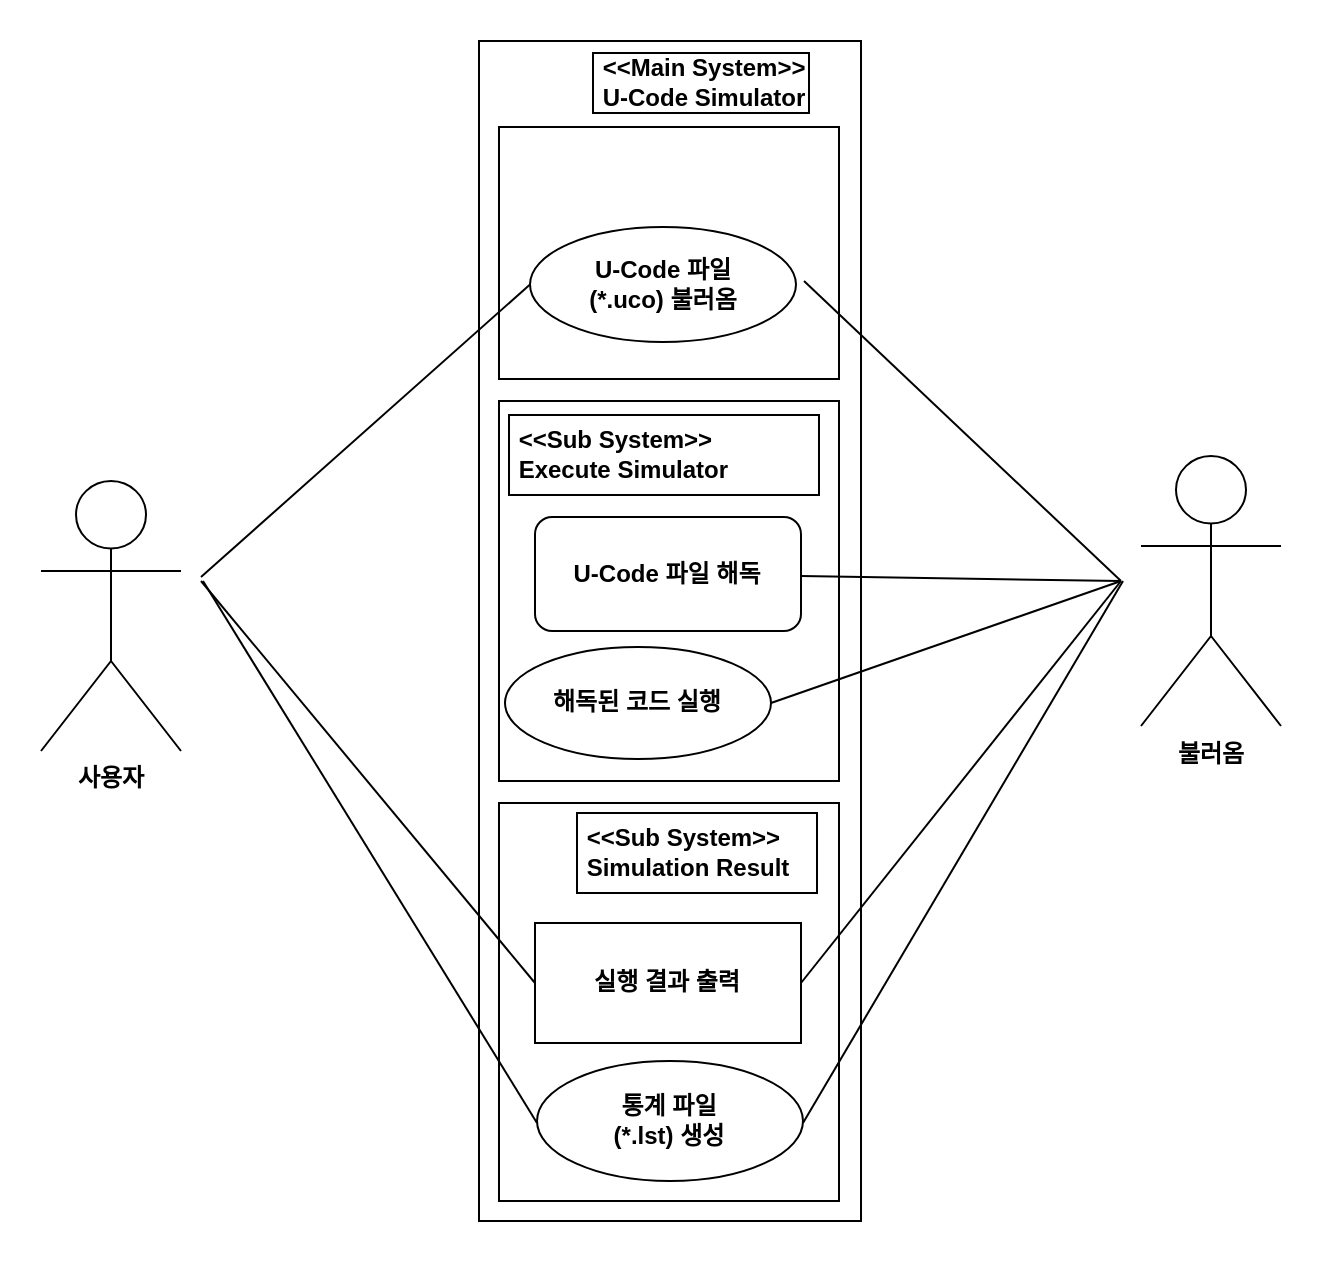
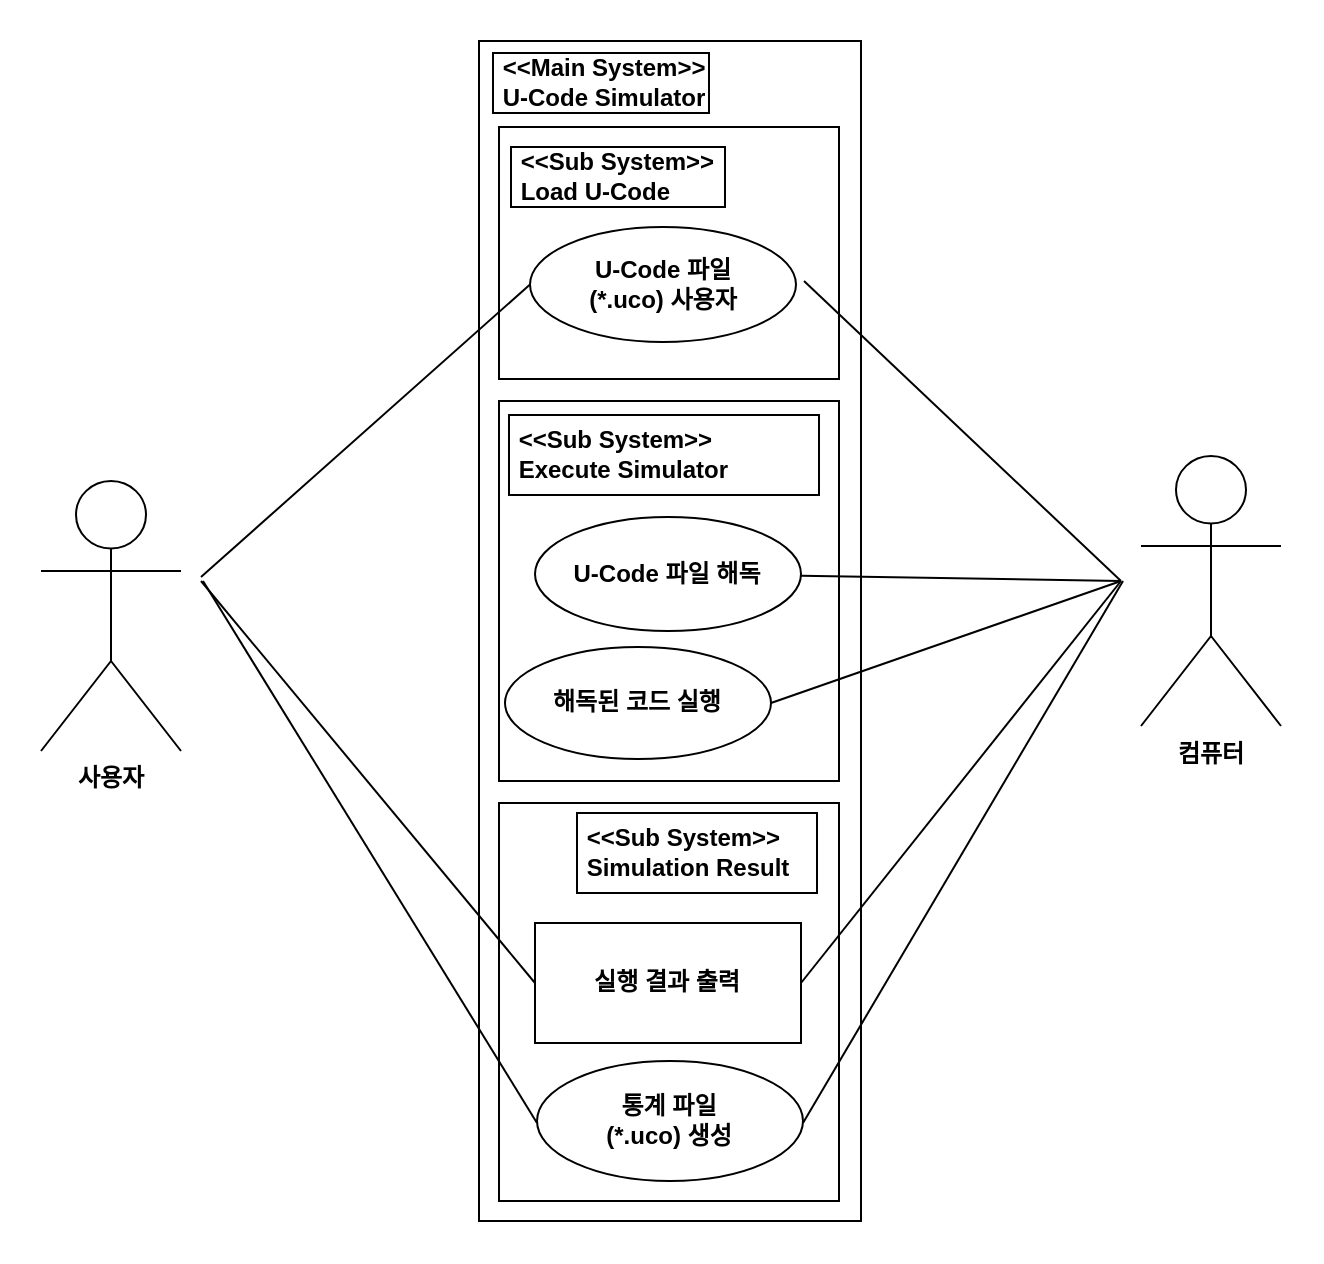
  <mxCell id="0" />
  <mxCell id="1" parent="0" />
  <mxCell id="2" value="" style="rounded=0;whiteSpace=wrap;html=1;fillColor=none;" parent="1" vertex="1"><mxGeometry x="239" y="20" width="191" height="590" as="geometry" /></mxCell>
  <mxCell id="3" value="" style="rounded=0;whiteSpace=wrap;html=1;fillColor=none;" parent="1" vertex="1"><mxGeometry x="249" y="63" width="170" height="126" as="geometry" /></mxCell>
  <mxCell id="4" value="" style="rounded=0;whiteSpace=wrap;html=1;fillColor=none;" parent="1" vertex="1"><mxGeometry x="249" y="200" width="170" height="190" as="geometry" /></mxCell>
  <mxCell id="5" value="&lt;b&gt;사용자&lt;/b&gt;" style="shape=umlActor;verticalLabelPosition=bottom;verticalAlign=top;html=1;outlineConnect=0;rounded=0;fillColor=none;" parent="1" vertex="1"><mxGeometry x="20" y="240" width="70" height="135" as="geometry" /></mxCell>
- <mxCell id="6" value="&lt;b&gt;불러옴&lt;/b&gt;" style="shape=umlActor;verticalLabelPosition=bottom;verticalAlign=top;html=1;outlineConnect=0;rounded=0;fillColor=none;" parent="1" vertex="1"><mxGeometry x="570" y="227.5" width="70" height="135" as="geometry" /></mxCell>
- <mxCell id="7" value="U-Code 파일&lt;br&gt;(*.uco) 불러옴" style="ellipse;whiteSpace=wrap;html=1;strokeWidth=1;fontStyle=1;fontSize=12;rounded=0;fillColor=none;" parent="1" vertex="1"><mxGeometry x="264.5" y="113" width="133" height="57.5" as="geometry" /></mxCell>
- <mxCell id="8" value="&lt;div style=&quot;&quot;&gt;&lt;span style=&quot;background-color: initial;&quot;&gt;&lt;b&gt;&amp;nbsp;&amp;lt;&amp;lt;Main System&amp;gt;&amp;gt;&lt;/b&gt;&lt;/span&gt;&lt;/div&gt;&lt;div style=&quot;&quot;&gt;&lt;b&gt;&amp;nbsp;U-Code Simulator&lt;/b&gt;&lt;/div&gt;" style="rounded=0;whiteSpace=wrap;html=1;align=left;fillColor=none;" parent="1" vertex="1"><mxGeometry x="296" y="26" width="108" height="30" as="geometry" /></mxCell>
+ <mxCell id="6" value="&lt;b&gt;컴퓨터&lt;/b&gt;" style="shape=umlActor;verticalLabelPosition=bottom;verticalAlign=top;html=1;outlineConnect=0;rounded=0;fillColor=none;" parent="1" vertex="1"><mxGeometry x="570" y="227.5" width="70" height="135" as="geometry" /></mxCell>
+ <mxCell id="7" value="U-Code 파일&lt;br&gt;(*.uco) 사용자" style="ellipse;whiteSpace=wrap;html=1;strokeWidth=1;fontStyle=1;fontSize=12;rounded=0;fillColor=none;" parent="1" vertex="1"><mxGeometry x="264.5" y="113" width="133" height="57.5" as="geometry" /></mxCell>
+ <mxCell id="8" value="&lt;div style=&quot;&quot;&gt;&lt;span style=&quot;background-color: initial;&quot;&gt;&lt;b&gt;&amp;nbsp;&amp;lt;&amp;lt;Main System&amp;gt;&amp;gt;&lt;/b&gt;&lt;/span&gt;&lt;/div&gt;&lt;div style=&quot;&quot;&gt;&lt;b&gt;&amp;nbsp;U-Code Simulator&lt;/b&gt;&lt;/div&gt;" style="rounded=0;whiteSpace=wrap;html=1;align=left;fillColor=none;" parent="1" vertex="1"><mxGeometry x="246" y="26" width="108" height="30" as="geometry" /></mxCell>
  <mxCell id="9" value="&lt;b&gt;&amp;nbsp;&amp;lt;&amp;lt;Sub System&amp;gt;&amp;gt;&amp;nbsp;&lt;br&gt;&amp;nbsp;Execute Simulator&lt;/b&gt;" style="rounded=0;whiteSpace=wrap;html=1;align=left;fillColor=none;" parent="1" vertex="1"><mxGeometry x="254" y="207" width="155" height="40" as="geometry" /></mxCell>
  <mxCell id="10" value="" style="endArrow=none;html=1;rounded=0;entryX=0;entryY=0.5;entryDx=0;entryDy=0;fillColor=none;" parent="1" target="7" edge="1"><mxGeometry width="50" height="50" relative="1" as="geometry"><mxPoint x="100" y="288" as="sourcePoint" /><mxPoint x="360" y="240" as="targetPoint" /></mxGeometry></mxCell>
+ <mxCell id="11" value="&lt;div style=&quot;&quot;&gt;&lt;span style=&quot;background-color: initial;&quot;&gt;&lt;b&gt;&amp;nbsp;&amp;lt;&amp;lt;Sub System&amp;gt;&amp;gt;&lt;/b&gt;&lt;/span&gt;&lt;/div&gt;&lt;div style=&quot;&quot;&gt;&lt;b&gt;&amp;nbsp;Load U-Code&lt;/b&gt;&lt;br&gt;&lt;/div&gt;" style="rounded=0;whiteSpace=wrap;html=1;align=left;fillColor=none;" parent="1" vertex="1"><mxGeometry x="255" y="73" width="107" height="30" as="geometry" /></mxCell>
  <mxCell id="12" value="" style="rounded=0;whiteSpace=wrap;html=1;fillColor=none;" parent="1" vertex="1"><mxGeometry x="249" y="401" width="170" height="199" as="geometry" /></mxCell>
  <mxCell id="13" value="&lt;b&gt;&amp;nbsp;&amp;lt;&amp;lt;Sub System&amp;gt;&amp;gt;&lt;br&gt;&amp;nbsp;Simulation Result&lt;br&gt;&lt;/b&gt;" style="rounded=0;whiteSpace=wrap;html=1;align=left;fillColor=none;" parent="1" vertex="1"><mxGeometry x="288" y="406" width="120" height="40" as="geometry" /></mxCell>
- <mxCell id="14" value="U-Code 파일 해독" style="whiteSpace=wrap;html=1;strokeWidth=1;fontStyle=1;fontSize=12;fillColor=none;rounded=1;" parent="1" vertex="1"><mxGeometry x="267" y="258" width="133" height="57" as="geometry" /></mxCell>
+ <mxCell id="14" value="U-Code 파일 해독" style="ellipse;whiteSpace=wrap;html=1;strokeWidth=1;fontStyle=1;fontSize=12;rounded=0;fillColor=none;" parent="1" vertex="1"><mxGeometry x="267" y="258" width="133" height="57" as="geometry" /></mxCell>
  <mxCell id="15" value="해독된 코드 실행" style="ellipse;whiteSpace=wrap;html=1;strokeWidth=1;fontStyle=1;fontSize=12;rounded=0;fillColor=none;" parent="1" vertex="1"><mxGeometry x="252" y="323" width="133" height="56" as="geometry" /></mxCell>
  <mxCell id="16" value="실행 결과 출력" style="whiteSpace=wrap;html=1;strokeWidth=1;fontStyle=1;fontSize=12;fillColor=none;rounded=0;" parent="1" vertex="1"><mxGeometry x="267" y="461" width="133" height="60" as="geometry" /></mxCell>
  <mxCell id="17" value="" style="endArrow=none;html=1;rounded=0;fontSize=12;entryX=0;entryY=0.5;entryDx=0;entryDy=0;fillColor=none;" parent="1" target="16" edge="1"><mxGeometry width="50" height="50" relative="1" as="geometry"><mxPoint x="100" y="290" as="sourcePoint" /><mxPoint x="170" y="300" as="targetPoint" /></mxGeometry></mxCell>
  <mxCell id="18" value="" style="endArrow=none;html=1;rounded=0;fontSize=12;fillColor=none;" parent="1" edge="1"><mxGeometry width="50" height="50" relative="1" as="geometry"><mxPoint x="401.5" y="140" as="sourcePoint" /><mxPoint x="560" y="290" as="targetPoint" /></mxGeometry></mxCell>
  <mxCell id="19" value="" style="endArrow=none;html=1;rounded=0;fontSize=12;fillColor=none;" parent="1" source="14" edge="1"><mxGeometry width="50" height="50" relative="1" as="geometry"><mxPoint x="290" y="360" as="sourcePoint" /><mxPoint x="560" y="290" as="targetPoint" /></mxGeometry></mxCell>
  <mxCell id="20" value="" style="endArrow=none;html=1;rounded=0;fontSize=12;entryX=1;entryY=0.5;entryDx=0;entryDy=0;fillColor=none;" parent="1" target="15" edge="1"><mxGeometry width="50" height="50" relative="1" as="geometry"><mxPoint x="560" y="290" as="sourcePoint" /><mxPoint x="340" y="310" as="targetPoint" /></mxGeometry></mxCell>
  <mxCell id="21" value="" style="endArrow=none;html=1;rounded=0;fontSize=12;exitX=1;exitY=0.5;exitDx=0;exitDy=0;fillColor=none;" parent="1" source="16" edge="1"><mxGeometry width="50" height="50" relative="1" as="geometry"><mxPoint x="480" y="540" as="sourcePoint" /><mxPoint x="560" y="290" as="targetPoint" /></mxGeometry></mxCell>
- <mxCell id="22" value="통계 파일 &lt;br&gt;(*.lst) 생성" style="ellipse;whiteSpace=wrap;html=1;strokeWidth=1;fontStyle=1;fontSize=12;rounded=0;fillColor=none;" vertex="1" parent="1"><mxGeometry x="268" y="530" width="133" height="60" as="geometry" /></mxCell>
+ <mxCell id="22" value="통계 파일 &lt;br&gt;(*.uco) 생성" style="ellipse;whiteSpace=wrap;html=1;strokeWidth=1;fontStyle=1;fontSize=12;rounded=0;fillColor=none;" vertex="1" parent="1"><mxGeometry x="268" y="530" width="133" height="60" as="geometry" /></mxCell>
  <mxCell id="23" value="" style="endArrow=none;html=1;rounded=0;fontSize=12;entryX=0;entryY=0.5;entryDx=0;entryDy=0;fillColor=none;" edge="1" parent="1"><mxGeometry width="50" height="50" relative="1" as="geometry"><mxPoint x="101" y="290" as="sourcePoint" /><mxPoint x="268" y="561" as="targetPoint" /></mxGeometry></mxCell>
  <mxCell id="24" value="" style="endArrow=none;html=1;rounded=0;fontSize=12;exitX=1;exitY=0.5;exitDx=0;exitDy=0;fillColor=none;" edge="1" parent="1"><mxGeometry width="50" height="50" relative="1" as="geometry"><mxPoint x="401" y="561" as="sourcePoint" /><mxPoint x="561" y="290" as="targetPoint" /></mxGeometry></mxCell>
